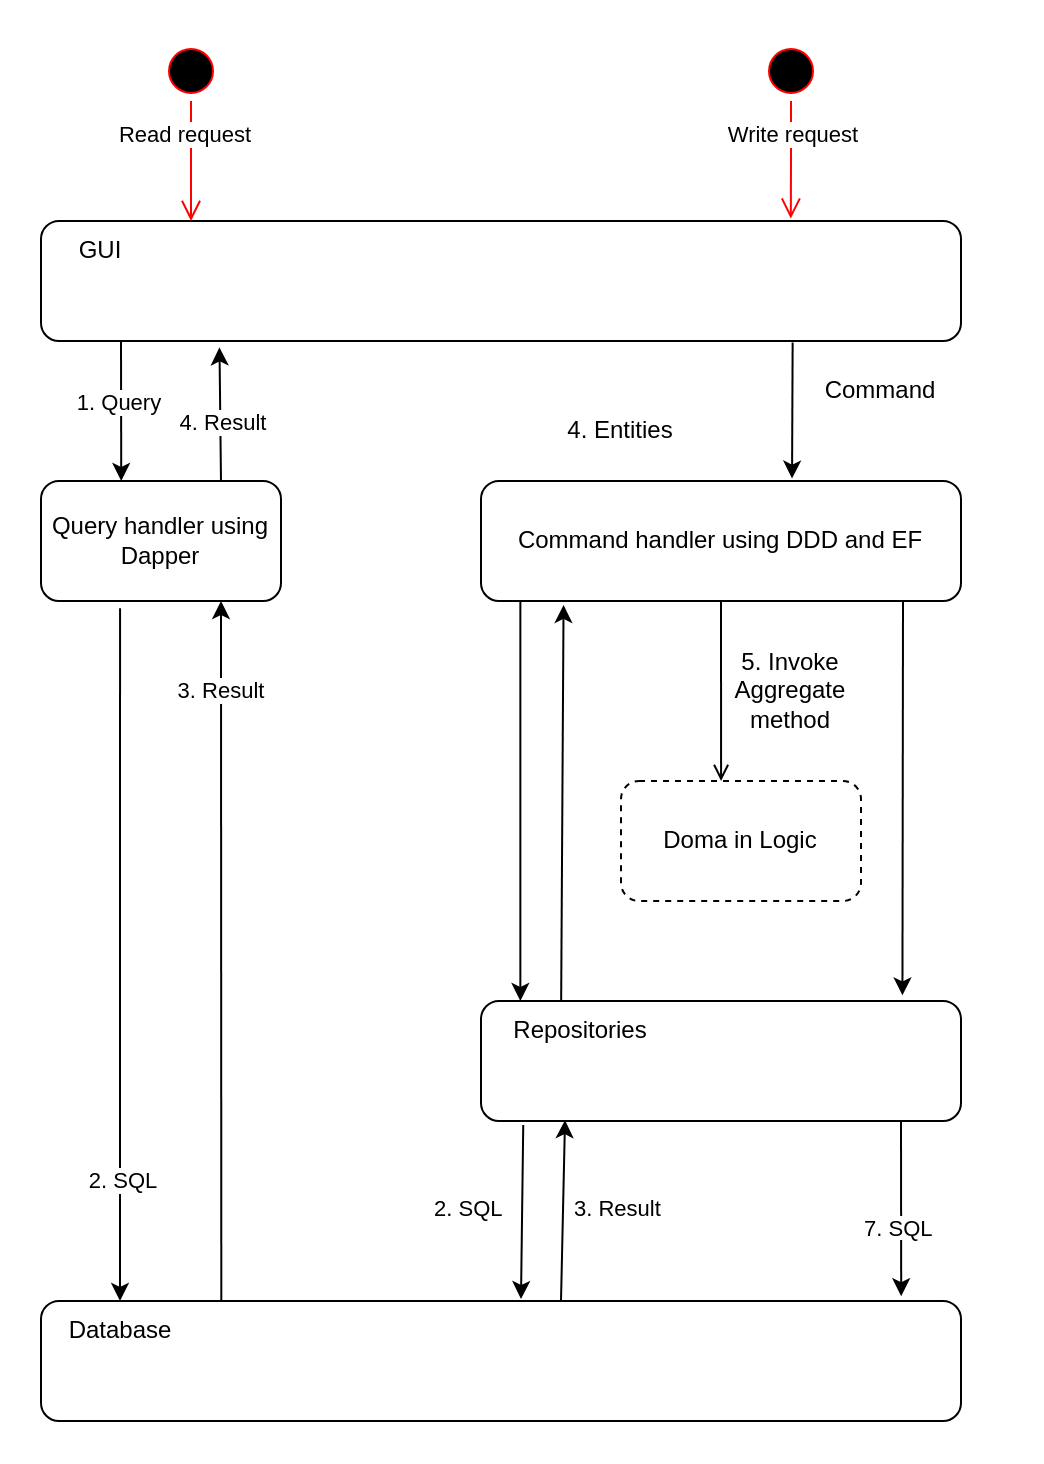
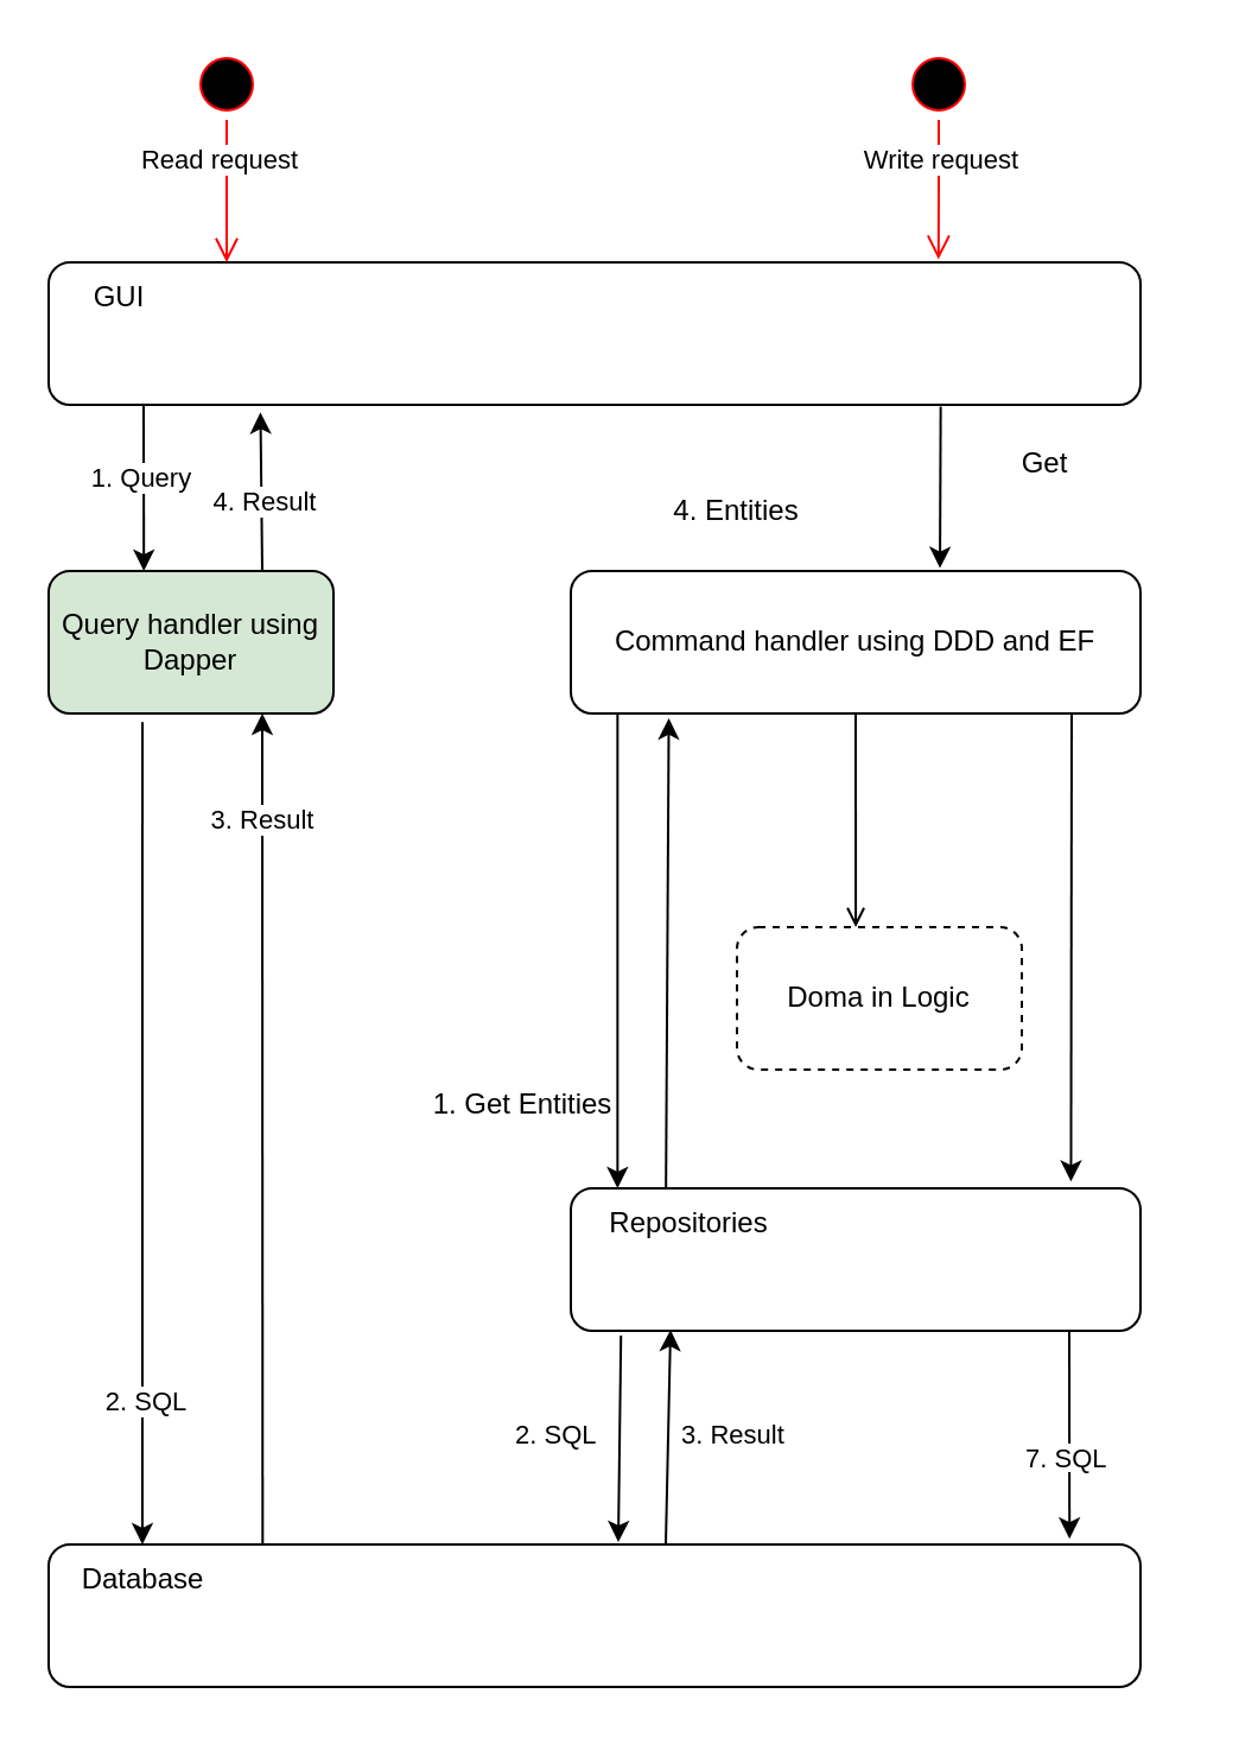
  <mxCell id="0" />
  <mxCell id="1" parent="0" />
  <mxCell id="2" value="" style="rounded=1;whiteSpace=wrap;html=1;" vertex="1" parent="1"><mxGeometry x="20" y="110" width="460" height="60" as="geometry" /></mxCell>
  <mxCell id="3" value="" style="ellipse;html=1;shape=startState;fillColor=#000000;strokeColor=#ff0000;" vertex="1" parent="1"><mxGeometry x="380" y="20" width="30" height="30" as="geometry" /></mxCell>
  <mxCell id="4" value="" style="edgeStyle=orthogonalEdgeStyle;html=1;verticalAlign=bottom;endArrow=open;endSize=8;strokeColor=#ff0000;rounded=0;entryX=0.815;entryY=-0.02;entryDx=0;entryDy=0;entryPerimeter=0;" edge="1" parent="1" source="3" target="2"><mxGeometry relative="1" as="geometry"><mxPoint x="395" y="120" as="targetPoint" /></mxGeometry></mxCell>
  <mxCell id="5" value="Write request" style="edgeLabel;html=1;align=center;verticalAlign=middle;resizable=0;points=[];" connectable="0" vertex="1" parent="4"><mxGeometry x="-0.468" relative="1" as="geometry"><mxPoint as="offset" /></mxGeometry></mxCell>
  <mxCell id="6" value="" style="ellipse;html=1;shape=startState;fillColor=#000000;strokeColor=#ff0000;" vertex="1" parent="1"><mxGeometry x="80" y="20" width="30" height="30" as="geometry" /></mxCell>
  <mxCell id="7" value="" style="edgeStyle=orthogonalEdgeStyle;html=1;verticalAlign=bottom;endArrow=open;endSize=8;strokeColor=#ff0000;rounded=0;" edge="1" parent="1" source="6"><mxGeometry relative="1" as="geometry"><mxPoint x="95" y="110" as="targetPoint" /></mxGeometry></mxCell>
  <mxCell id="8" value="Read request" style="edgeLabel;html=1;align=center;verticalAlign=middle;resizable=0;points=[];" connectable="0" vertex="1" parent="7"><mxGeometry x="-0.459" y="-4" relative="1" as="geometry"><mxPoint as="offset" /></mxGeometry></mxCell>
  <mxCell id="9" value="GUI" style="text;html=1;align=center;verticalAlign=middle;whiteSpace=wrap;rounded=0;" vertex="1" parent="1"><mxGeometry x="20" y="110" width="60" height="30" as="geometry" /></mxCell>
- <mxCell id="10" value="Query handler using Dapper" style="rounded=1;whiteSpace=wrap;html=1;" vertex="1" parent="1"><mxGeometry x="20" y="240" width="120" height="60" as="geometry" /></mxCell>
+ <mxCell id="10" value="Query handler using Dapper" style="rounded=1;whiteSpace=wrap;html=1;fillColor=#d5e8d4;" vertex="1" parent="1"><mxGeometry x="20" y="240" width="120" height="60" as="geometry" /></mxCell>
  <mxCell id="11" value="Command handler using DDD and EF" style="rounded=1;whiteSpace=wrap;html=1;" vertex="1" parent="1"><mxGeometry x="240" y="240" width="240" height="60" as="geometry" /></mxCell>
  <mxCell id="12" value="Doma in Logic" style="rounded=1;whiteSpace=wrap;html=1;dashed=1;" vertex="1" parent="1"><mxGeometry x="310" y="390" width="120" height="60" as="geometry" /></mxCell>
  <mxCell id="13" value="" style="rounded=1;whiteSpace=wrap;html=1;" vertex="1" parent="1"><mxGeometry x="240" y="500" width="240" height="60" as="geometry" /></mxCell>
  <mxCell id="14" value="" style="rounded=1;whiteSpace=wrap;html=1;" vertex="1" parent="1"><mxGeometry x="20" y="650" width="460" height="60" as="geometry" /></mxCell>
  <mxCell id="15" value="Database" style="text;html=1;align=center;verticalAlign=middle;whiteSpace=wrap;rounded=0;" vertex="1" parent="1"><mxGeometry x="30" y="650" width="60" height="30" as="geometry" /></mxCell>
  <mxCell id="16" value="" style="endArrow=classic;html=1;rounded=0;entryX=0.17;entryY=-0.02;entryDx=0;entryDy=0;entryPerimeter=0;" edge="1" parent="1"><mxGeometry width="50" height="50" relative="1" as="geometry"><mxPoint x="60" y="170" as="sourcePoint" /><mxPoint x="60.12" y="240" as="targetPoint" /></mxGeometry></mxCell>
  <mxCell id="17" value="1. Query" style="edgeLabel;html=1;align=center;verticalAlign=middle;resizable=0;points=[];" connectable="0" vertex="1" parent="16"><mxGeometry x="-0.144" y="-2" relative="1" as="geometry"><mxPoint as="offset" /></mxGeometry></mxCell>
  <mxCell id="18" value="" style="endArrow=classic;html=1;rounded=0;exitX=0.15;exitY=1.033;exitDx=0;exitDy=0;exitPerimeter=0;entryX=0.133;entryY=-0.053;entryDx=0;entryDy=0;entryPerimeter=0;" edge="1" parent="1"><mxGeometry width="50" height="50" relative="1" as="geometry"><mxPoint x="59.52" y="303.57" as="sourcePoint" /><mxPoint x="59.5" y="650" as="targetPoint" /></mxGeometry></mxCell>
  <mxCell id="19" value="2. SQL" style="edgeLabel;html=1;align=center;verticalAlign=middle;resizable=0;points=[];" connectable="0" vertex="1" parent="18"><mxGeometry x="0.815" y="-1" relative="1" as="geometry"><mxPoint x="2" y="-28" as="offset" /></mxGeometry></mxCell>
  <mxCell id="20" value="" style="endArrow=classic;html=1;rounded=0;exitX=0.196;exitY=0;exitDx=0;exitDy=0;exitPerimeter=0;entryX=0.75;entryY=1;entryDx=0;entryDy=0;" edge="1" parent="1" source="14" target="10"><mxGeometry width="50" height="50" relative="1" as="geometry"><mxPoint x="150" y="440" as="sourcePoint" /><mxPoint x="200" y="390" as="targetPoint" /></mxGeometry></mxCell>
  <mxCell id="21" value="3. Result" style="edgeLabel;html=1;align=center;verticalAlign=middle;resizable=0;points=[];" connectable="0" vertex="1" parent="20"><mxGeometry x="0.746" y="1" relative="1" as="geometry"><mxPoint as="offset" /></mxGeometry></mxCell>
  <mxCell id="22" value="" style="endArrow=classic;html=1;rounded=0;exitX=0.75;exitY=0;exitDx=0;exitDy=0;entryX=0.194;entryY=1.053;entryDx=0;entryDy=0;entryPerimeter=0;" edge="1" parent="1" source="10" target="2"><mxGeometry width="50" height="50" relative="1" as="geometry"><mxPoint x="180" y="570" as="sourcePoint" /><mxPoint x="180" y="220" as="targetPoint" /></mxGeometry></mxCell>
  <mxCell id="23" value="4. Result" style="edgeLabel;html=1;align=center;verticalAlign=middle;resizable=0;points=[];" connectable="0" vertex="1" parent="22"><mxGeometry x="0.746" y="1" relative="1" as="geometry"><mxPoint x="2" y="28" as="offset" /></mxGeometry></mxCell>
  <mxCell id="24" value="" style="endArrow=classic;html=1;rounded=0;exitX=0.817;exitY=1.013;exitDx=0;exitDy=0;exitPerimeter=0;entryX=0.648;entryY=-0.02;entryDx=0;entryDy=0;entryPerimeter=0;" edge="1" parent="1" source="2" target="11"><mxGeometry width="50" height="50" relative="1" as="geometry"><mxPoint x="280" y="360" as="sourcePoint" /><mxPoint x="330" y="310" as="targetPoint" /></mxGeometry></mxCell>
- <mxCell id="25" value="Command" style="text;html=1;align=center;verticalAlign=middle;whiteSpace=wrap;rounded=0;" vertex="1" parent="1"><mxGeometry x="410" y="180" width="60" height="30" as="geometry" /></mxCell>
+ <mxCell id="25" value="Get" style="text;html=1;align=center;verticalAlign=middle;whiteSpace=wrap;rounded=0;" vertex="1" parent="1"><mxGeometry x="410" y="180" width="60" height="30" as="geometry" /></mxCell>
  <mxCell id="26" value="" style="endArrow=classic;html=1;rounded=0;exitX=0.082;exitY=1.007;exitDx=0;exitDy=0;exitPerimeter=0;entryX=0.082;entryY=0;entryDx=0;entryDy=0;entryPerimeter=0;" edge="1" parent="1" source="11" target="13"><mxGeometry width="50" height="50" relative="1" as="geometry"><mxPoint x="280" y="360" as="sourcePoint" /><mxPoint x="330" y="310" as="targetPoint" /></mxGeometry></mxCell>
  <mxCell id="27" value="" style="endArrow=classic;html=1;rounded=0;exitX=0.167;exitY=0;exitDx=0;exitDy=0;exitPerimeter=0;entryX=0.172;entryY=1.033;entryDx=0;entryDy=0;entryPerimeter=0;" edge="1" parent="1" source="13" target="11"><mxGeometry width="50" height="50" relative="1" as="geometry"><mxPoint x="280" y="360" as="sourcePoint" /><mxPoint x="330" y="310" as="targetPoint" /></mxGeometry></mxCell>
  <mxCell id="28" value="" style="endArrow=open;html=1;rounded=0;exitX=0.5;exitY=1;exitDx=0;exitDy=0;entryX=0.417;entryY=0;entryDx=0;entryDy=0;entryPerimeter=0;" edge="1" parent="1" source="11" target="12"><mxGeometry width="50" height="50" relative="1" as="geometry"><mxPoint x="260" y="410" as="sourcePoint" /><mxPoint x="310" y="360" as="targetPoint" /></mxGeometry></mxCell>
  <mxCell id="29" value="" style="endArrow=classic;html=1;rounded=0;entryX=0.878;entryY=-0.047;entryDx=0;entryDy=0;entryPerimeter=0;" edge="1" parent="1" target="13"><mxGeometry width="50" height="50" relative="1" as="geometry"><mxPoint x="451" y="300" as="sourcePoint" /><mxPoint x="310" y="360" as="targetPoint" /><Array as="points" /></mxGeometry></mxCell>
  <mxCell id="30" value="" style="endArrow=classic;html=1;rounded=0;exitX=0.088;exitY=1.033;exitDx=0;exitDy=0;exitPerimeter=0;" edge="1" parent="1" source="13"><mxGeometry width="50" height="50" relative="1" as="geometry"><mxPoint x="260" y="580" as="sourcePoint" /><mxPoint x="260" y="649" as="targetPoint" /></mxGeometry></mxCell>
  <mxCell id="31" value="" style="endArrow=classic;html=1;rounded=0;entryX=0.175;entryY=0.993;entryDx=0;entryDy=0;entryPerimeter=0;" edge="1" parent="1" target="13"><mxGeometry width="50" height="50" relative="1" as="geometry"><mxPoint x="280" y="650" as="sourcePoint" /><mxPoint x="310" y="530" as="targetPoint" /></mxGeometry></mxCell>
  <mxCell id="32" value="" style="endArrow=classic;html=1;rounded=0;exitX=0.875;exitY=0.993;exitDx=0;exitDy=0;exitPerimeter=0;entryX=0.935;entryY=-0.04;entryDx=0;entryDy=0;entryPerimeter=0;" edge="1" parent="1" source="13" target="14"><mxGeometry width="50" height="50" relative="1" as="geometry"><mxPoint x="260" y="580" as="sourcePoint" /><mxPoint x="310" y="530" as="targetPoint" /></mxGeometry></mxCell>
  <mxCell id="33" value="4. Entities" style="text;html=1;align=center;verticalAlign=middle;whiteSpace=wrap;rounded=0;" vertex="1" parent="1"><mxGeometry x="280" y="200" width="60" height="30" as="geometry" /></mxCell>
+ <mxCell id="34" value="1. Get Entities" style="text;html=1;align=center;verticalAlign=middle;whiteSpace=wrap;rounded=0;" vertex="1" parent="1"><mxGeometry x="180" y="450" width="80" height="30" as="geometry" /></mxCell>
  <mxCell id="35" value="&lt;span style=&quot;color: rgb(0, 0, 0); font-family: Helvetica; font-size: 11px; font-style: normal; font-variant-ligatures: normal; font-variant-caps: normal; font-weight: 400; letter-spacing: normal; orphans: 2; text-align: center; text-indent: 0px; text-transform: none; widows: 2; word-spacing: 0px; -webkit-text-stroke-width: 0px; white-space: nowrap; background-color: rgb(255, 255, 255); text-decoration-thickness: initial; text-decoration-style: initial; text-decoration-color: initial; float: none; display: inline !important;&quot;&gt;7. SQL&lt;/span&gt;" style="text;whiteSpace=wrap;html=1;" vertex="1" parent="1"><mxGeometry x="430" y="600" width="70" height="40" as="geometry" /></mxCell>
  <mxCell id="36" value="&lt;span style=&quot;color: rgb(0, 0, 0); font-family: Helvetica; font-size: 11px; font-style: normal; font-variant-ligatures: normal; font-variant-caps: normal; font-weight: 400; letter-spacing: normal; orphans: 2; text-align: center; text-indent: 0px; text-transform: none; widows: 2; word-spacing: 0px; -webkit-text-stroke-width: 0px; white-space: nowrap; background-color: rgb(255, 255, 255); text-decoration-thickness: initial; text-decoration-style: initial; text-decoration-color: initial; display: inline !important; float: none;&quot;&gt;2. SQL&lt;/span&gt;" style="text;whiteSpace=wrap;html=1;" vertex="1" parent="1"><mxGeometry x="215" y="590" width="70" height="40" as="geometry" /></mxCell>
  <mxCell id="37" value="&lt;span style=&quot;color: rgb(0, 0, 0); font-family: Helvetica; font-size: 11px; font-style: normal; font-variant-ligatures: normal; font-variant-caps: normal; font-weight: 400; letter-spacing: normal; orphans: 2; text-align: center; text-indent: 0px; text-transform: none; widows: 2; word-spacing: 0px; -webkit-text-stroke-width: 0px; white-space: nowrap; background-color: rgb(255, 255, 255); text-decoration-thickness: initial; text-decoration-style: initial; text-decoration-color: initial; display: inline !important; float: none;&quot;&gt;3. Result&lt;/span&gt;" style="text;whiteSpace=wrap;html=1;" vertex="1" parent="1"><mxGeometry x="285" y="590" width="80" height="40" as="geometry" /></mxCell>
- <mxCell id="38" value="5.&amp;nbsp;Invoke Aggregate method" style="text;html=1;align=center;verticalAlign=middle;whiteSpace=wrap;rounded=0;" vertex="1" parent="1"><mxGeometry x="365" y="330" width="60" height="30" as="geometry" /></mxCell>
  <mxCell id="39" value="Repositories" style="text;html=1;align=center;verticalAlign=middle;whiteSpace=wrap;rounded=0;" vertex="1" parent="1"><mxGeometry x="260" y="500" width="60" height="30" as="geometry" /></mxCell>
